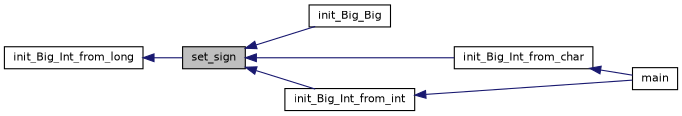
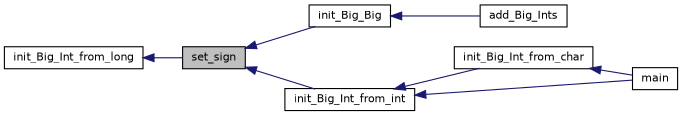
  digraph {
    rankdir=LR
    node [color=black fillcolor=white fontname=Helvetica fontsize=10 shape=record style=filled]
    edge [color=midnightblue dir=back fontname=Helvetica fontsize=10 labelfontname=Helvetica labelfontsize=10 style=solid]
    n1 [fillcolor=grey75 fontcolor=black height=0.2 label=set_sign width=0.4]
    n2 [height=0.2 label=init_Big_Big width=0.4]
    n3 [height=0.2 label=init_Big_Int_from_char width=0.4]
    n4 [height=0.2 label=init_Big_Int_from_int width=0.4]
+   n5 [height=0.2 label=add_Big_Ints width=0.4]
    n6 [height=0.2 label=main width=0.4]
    n7 [height=0.2 label=init_Big_Int_from_long width=0.4]
    n1 -> n2
-   n1 -> n3
+   n4 -> n3
    n1 -> n4
+   n2 -> n5
    n3 -> n6
    n4 -> n6
    n7 -> n1
  }
